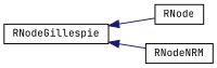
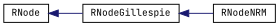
  digraph {
    fontname="JetBrains Mono"
    rankdir=LR
    node [color=black fillcolor=white fontname="JetBrains Mono" fontsize=10 shape=record style=filled]
    edge [color=midnightblue dir=back fontname="JetBrains Mono" fontsize=10 labelfontname=Helvetica labelfontsize=10 style=solid]
    n1 [height=0.2 label=RNode width=0.4]
    n2 [height=0.2 label=RNodeGillespie width=0.4]
    n3 [height=0.2 label=RNodeNRM width=0.4]
-   n2 -> n1
+   n1 -> n2
    n2 -> n3
  }
